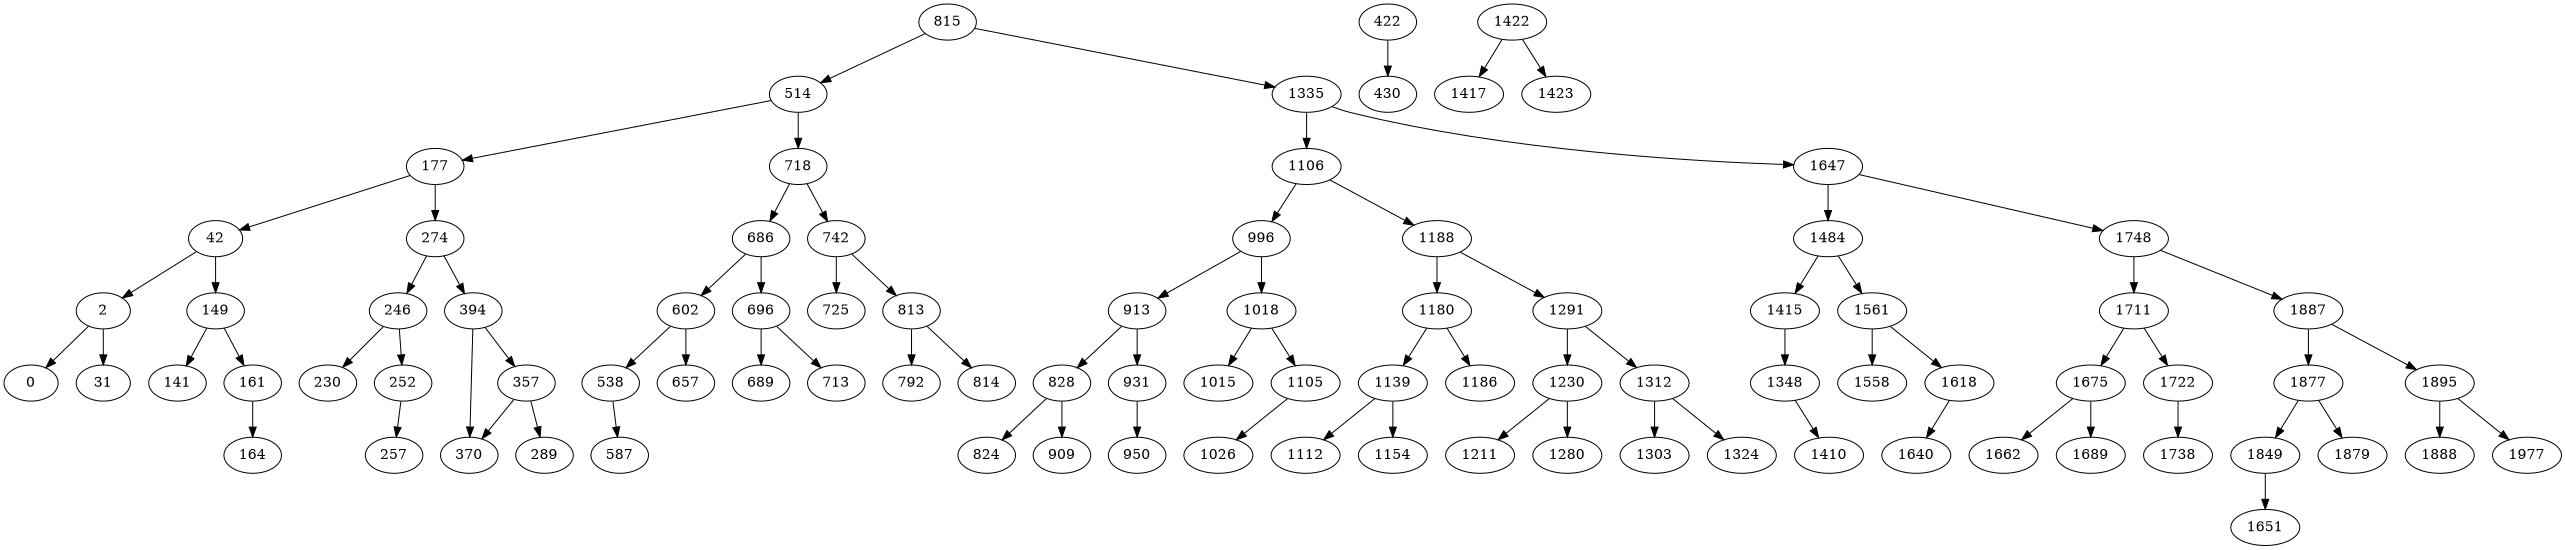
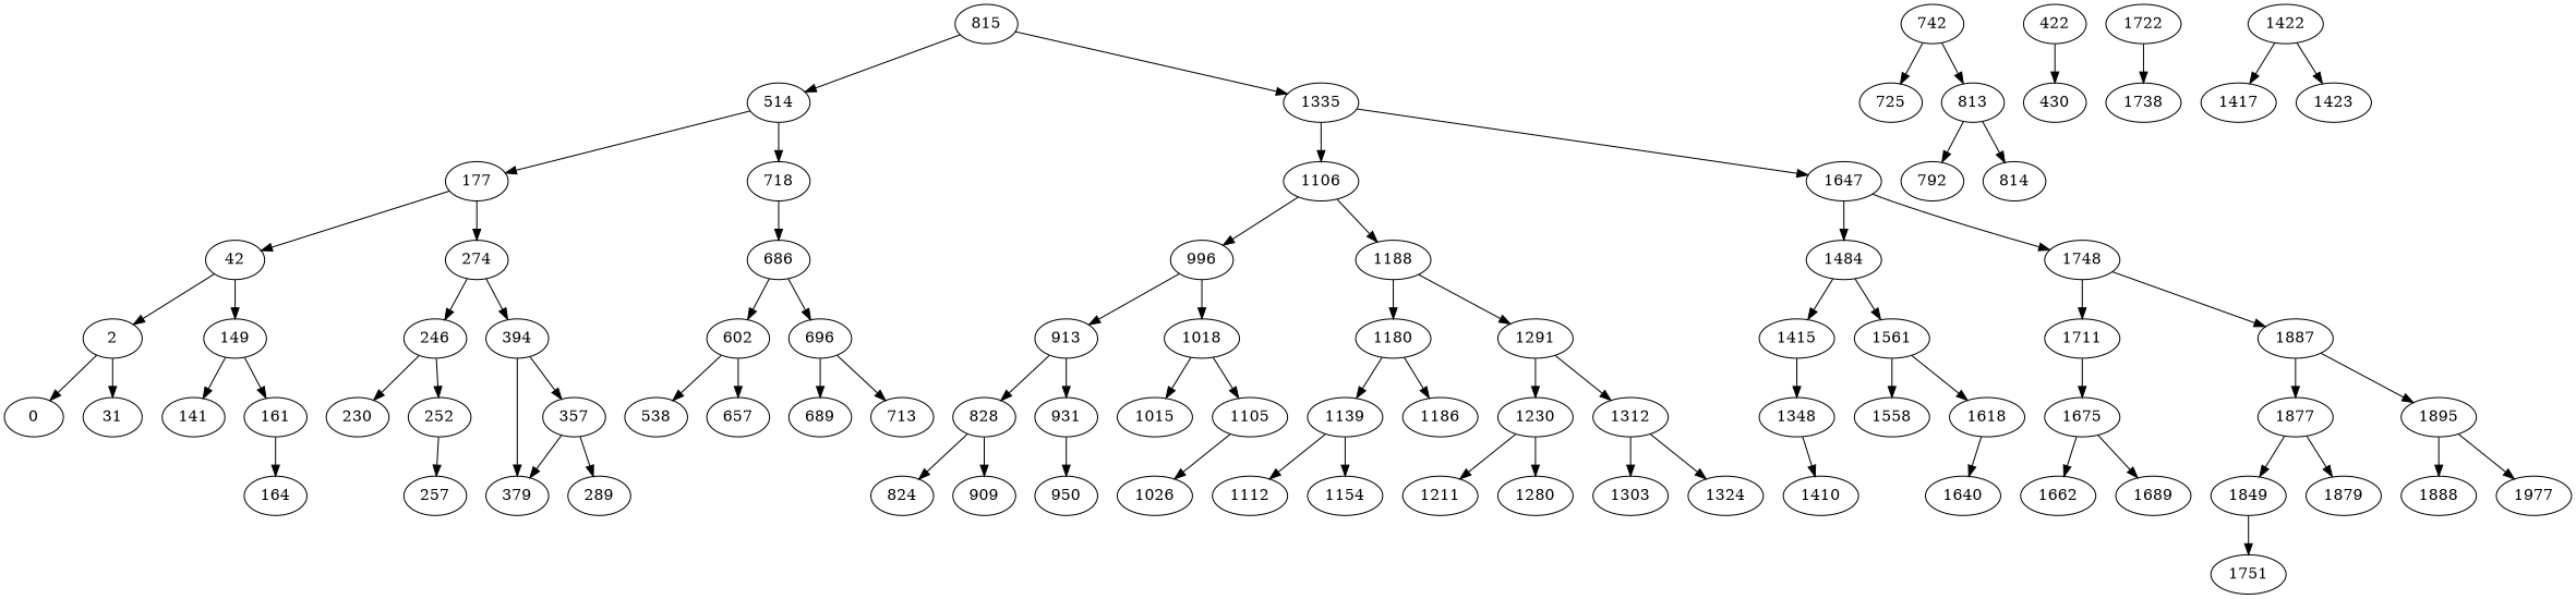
  digraph {
    815
    514
    1335
    177
    718
    1106
    1647
    42
    274
    686
    742
    996
    1188
    1484
    1748
    2
    149
    246
    394
    602
    696
    725
    813
    0
    31
    141
    161
    230
    252
    357
-   379 [label=370]
+   379
    164
    257
    289
    422
    430
    538
    657
    689
    713
    n41 [label=792]
    814
-   587
    913
    1018
    1180
    1291
    1415
    1561
    1711
    1887
    828
    931
    1015
    1105
    1139
    1186
    1230
    1312
    824
    909
    950
    1026
    1112
    1154
    1211
    1280
    1303
    1324
    1348
    1558
    1618
    1675
    1722
    1877
    1895
    1410
    1422
    1417
    1423
    1640
    1662
    1689
    1738
    1849
    1879
    1888
    1977
-   1751 [label=1651]
+   1751
    815 -> 514
    815 -> 1335
    514 -> 177
    514 -> 718
    1335 -> 1106
    1335 -> 1647
    177 -> 42
    177 -> 274
    718 -> 686
-   718 -> 742
    1106 -> 996
    1106 -> 1188
    1647 -> 1484
    1647 -> 1748
    42 -> 2
    42 -> 149
    274 -> 246
    274 -> 394
    686 -> 602
    686 -> 696
    742 -> 725
    742 -> 813
    996 -> 913
    996 -> 1018
    1188 -> 1180
    1188 -> 1291
    1484 -> 1415
    1484 -> 1561
    1748 -> 1711
    1748 -> 1887
    2 -> 0
    2 -> 31
    149 -> 141
    149 -> 161
    246 -> 230
    246 -> 252
    394 -> 357
    394 -> 379
    602 -> 538
    602 -> 657
    696 -> 689
    696 -> 713
    813 -> n41
    813 -> 814
    161 -> 164
    252 -> 257
    357 -> 379
    357 -> 289
    422 -> 430
-   538 -> 587
    913 -> 828
    913 -> 931
    1018 -> 1015
    1018 -> 1105
    1180 -> 1139
    1180 -> 1186
    1291 -> 1230
    1291 -> 1312
    1415 -> 1348
    1561 -> 1558
    1561 -> 1618
    1711 -> 1675
-   1711 -> 1722
    1887 -> 1877
    1887 -> 1895
    828 -> 824
    828 -> 909
    931 -> 950
    1105 -> 1026
    1139 -> 1112
    1139 -> 1154
    1230 -> 1211
    1230 -> 1280
    1312 -> 1303
    1312 -> 1324
    1348 -> 1410
    1618 -> 1640
    1675 -> 1662
    1675 -> 1689
    1722 -> 1738
    1877 -> 1849
    1877 -> 1879
    1895 -> 1888
    1895 -> 1977
    1422 -> 1417
    1422 -> 1423
    1849 -> 1751
  }
